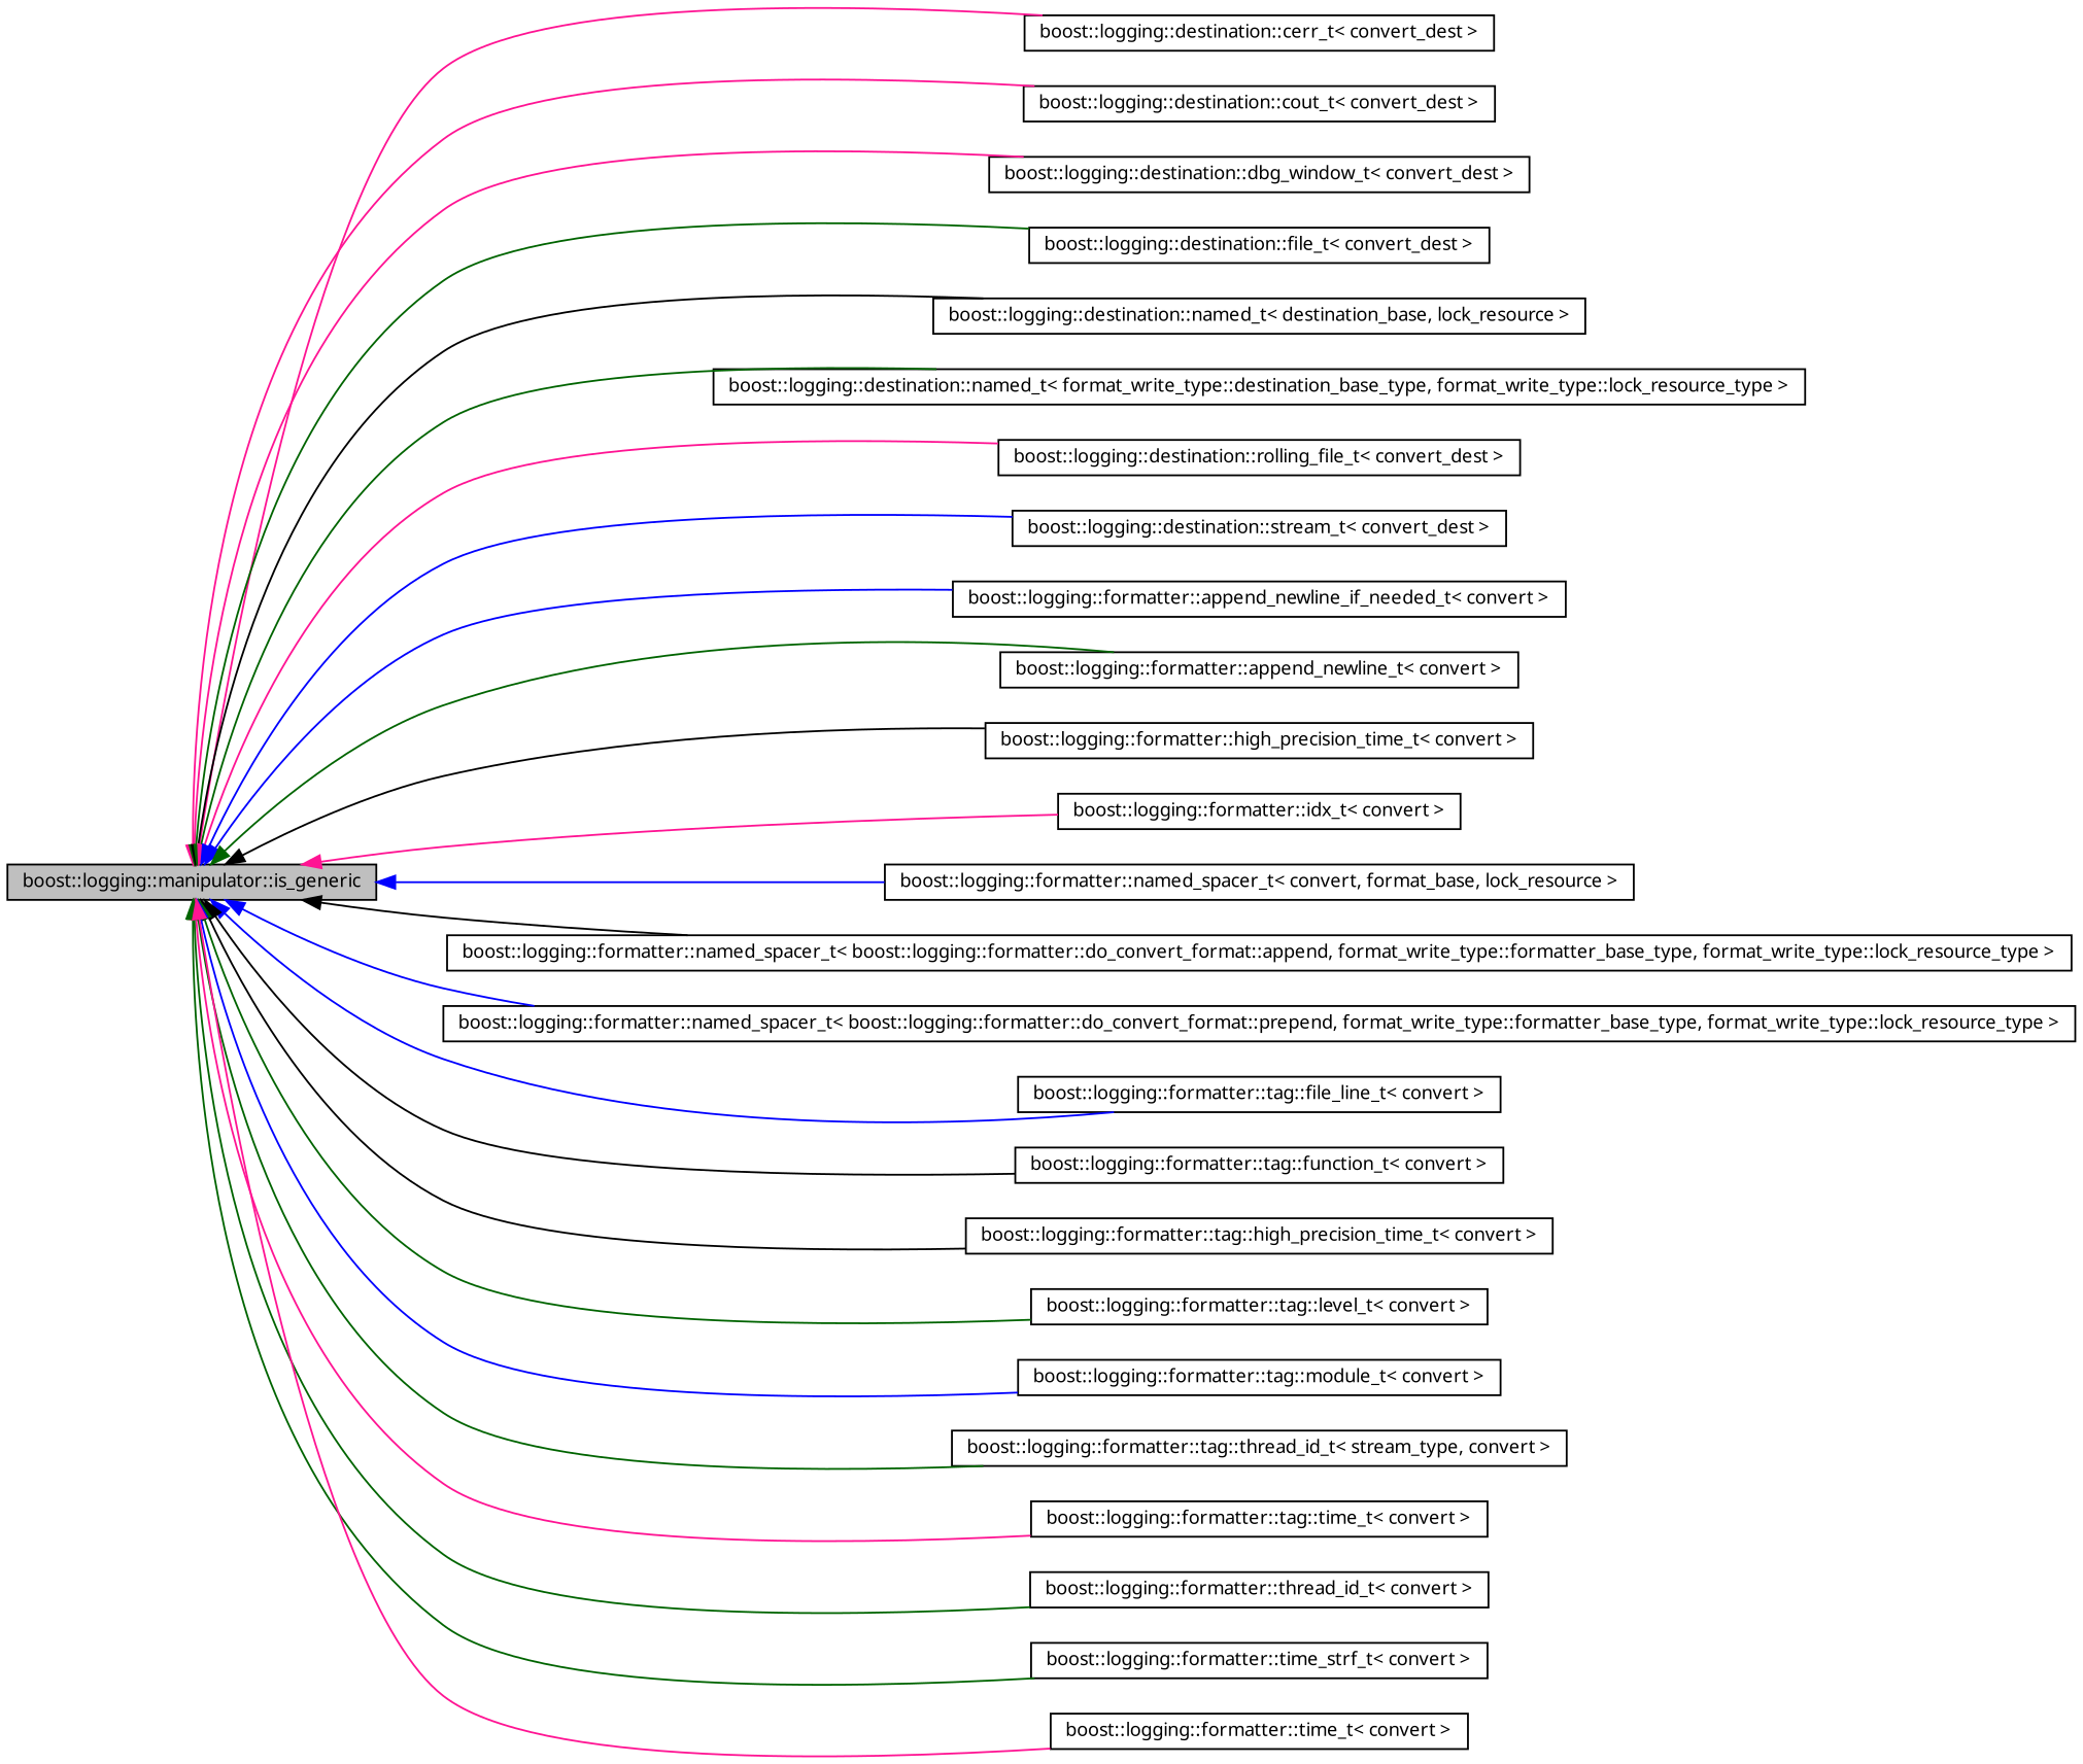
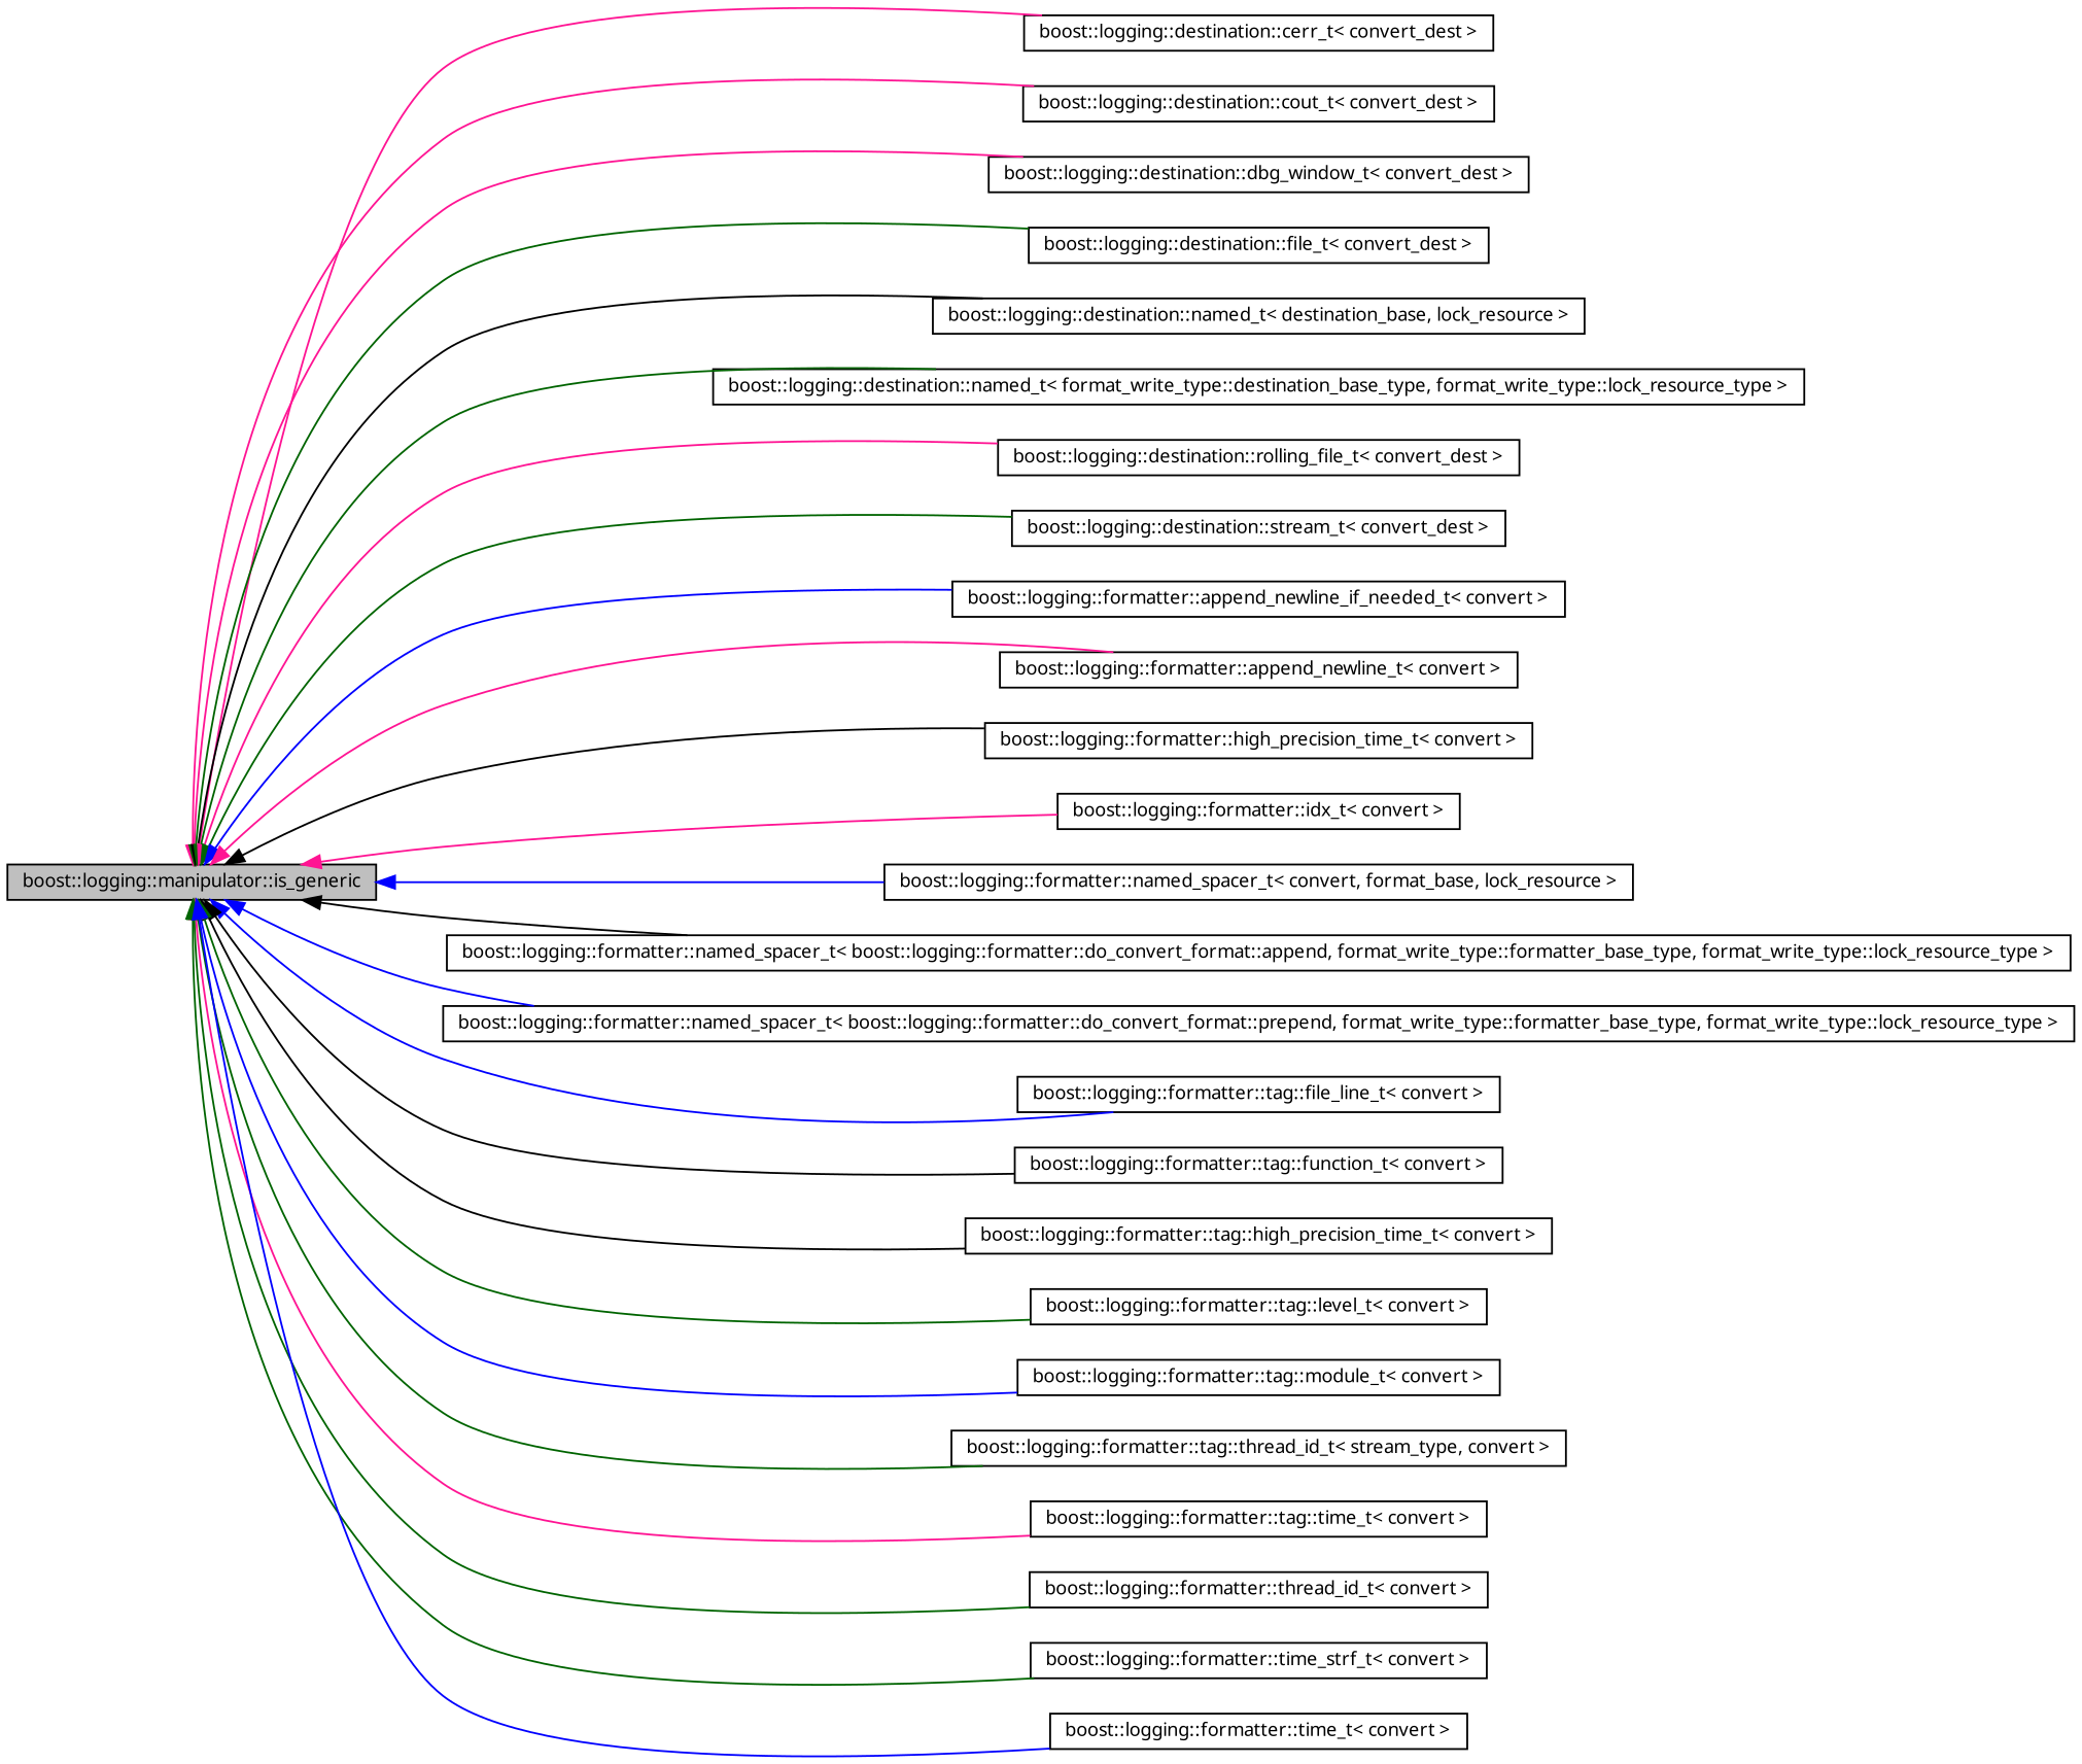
  digraph {
    rankdir=LR
    node [color=black fillcolor=white fontname="FreeSans.ttf" fontsize=10 shape=record style=filled]
    edge [color=deeppink dir=back fontname="FreeSans.ttf" fontsize=10 labelfontname="FreeSans.ttf" labelfontsize=10 style=solid]
    n1 [fillcolor=grey75 fontcolor=black height=0.2 label="boost::logging::manipulator::is_generic" width=0.4]
    n2 [height=0.2 label="boost::logging::destination::cerr_t\< convert_dest \>" width=0.4]
    n3 [height=0.2 label="boost::logging::destination::cout_t\< convert_dest \>" width=0.4]
    n4 [height=0.2 label="boost::logging::destination::dbg_window_t\< convert_dest \>" width=0.4]
    n5 [height=0.2 label="boost::logging::destination::file_t\< convert_dest \>" width=0.4]
    n6 [height=0.2 label="boost::logging::destination::named_t\< destination_base, lock_resource \>" width=0.4]
    n7 [height=0.2 label="boost::logging::destination::named_t\< format_write_type::destination_base_type, format_write_type::lock_resource_type \>" width=0.4]
    n8 [height=0.2 label="boost::logging::destination::rolling_file_t\< convert_dest \>" width=0.4]
    n9 [height=0.2 label="boost::logging::destination::stream_t\< convert_dest \>" width=0.4]
    n10 [height=0.2 label="boost::logging::formatter::append_newline_if_needed_t\< convert \>" width=0.4]
    n11 [height=0.2 label="boost::logging::formatter::append_newline_t\< convert \>" width=0.4]
    n12 [height=0.2 label="boost::logging::formatter::high_precision_time_t\< convert \>" width=0.4]
    n13 [height=0.2 label="boost::logging::formatter::idx_t\< convert \>" width=0.4]
    n14 [height=0.2 label="boost::logging::formatter::named_spacer_t\< convert, format_base, lock_resource \>" width=0.4]
    n15 [height=0.2 label="boost::logging::formatter::named_spacer_t\< boost::logging::formatter::do_convert_format::append, format_write_type::formatter_base_type, format_write_type::lock_resource_type \>" width=0.4]
    n16 [height=0.2 label="boost::logging::formatter::named_spacer_t\< boost::logging::formatter::do_convert_format::prepend, format_write_type::formatter_base_type, format_write_type::lock_resource_type \>" width=0.4]
    n17 [height=0.2 label="boost::logging::formatter::tag::file_line_t\< convert \>" width=0.4]
    n18 [height=0.2 label="boost::logging::formatter::tag::function_t\< convert \>" width=0.4]
    n19 [height=0.2 label="boost::logging::formatter::tag::high_precision_time_t\< convert \>" width=0.4]
    n20 [height=0.2 label="boost::logging::formatter::tag::level_t\< convert \>" width=0.4]
    n21 [height=0.2 label="boost::logging::formatter::tag::module_t\< convert \>" width=0.4]
    n22 [height=0.2 label="boost::logging::formatter::tag::thread_id_t\< stream_type, convert \>" width=0.4]
    n23 [height=0.2 label="boost::logging::formatter::tag::time_t\< convert \>" width=0.4]
    n24 [height=0.2 label="boost::logging::formatter::thread_id_t\< convert \>" width=0.4]
    n25 [height=0.2 label="boost::logging::formatter::time_strf_t\< convert \>" width=0.4]
    n26 [height=0.2 label="boost::logging::formatter::time_t\< convert \>" width=0.4]
    n1 -> n2
    n1 -> n3
    n1 -> n4
    n1 -> n5 [color=darkgreen]
    n1 -> n6 [color=black]
    n1 -> n7 [color=darkgreen]
    n1 -> n8
-   n1 -> n9 [color=blue]
+   n1 -> n9 [color=darkgreen]
    n1 -> n10 [color=blue]
-   n1 -> n11 [color=darkgreen]
+   n1 -> n11
    n1 -> n12 [color=black]
    n1 -> n13
    n1 -> n14 [color=blue]
    n1 -> n15 [color=black]
    n1 -> n16 [color=blue]
    n1 -> n17 [color=blue]
    n1 -> n18 [color=black]
    n1 -> n19 [color=black]
    n1 -> n20 [color=darkgreen]
    n1 -> n21 [color=blue]
    n1 -> n22 [color=darkgreen]
    n1 -> n23
    n1 -> n24 [color=darkgreen]
    n1 -> n25 [color=darkgreen]
-   n1 -> n26
+   n1 -> n26 [color=blue]
  }
